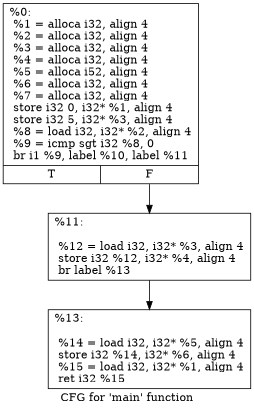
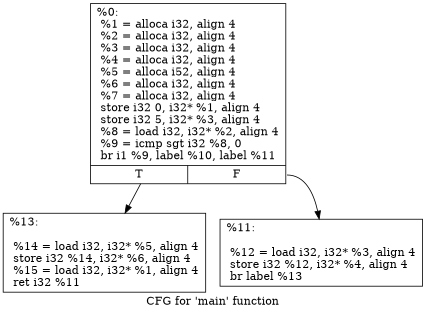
  digraph {
    label="CFG for 'main' function"
    node [shape=record]
    n1 [label="{%0:\l  %1 = alloca i32, align 4\l  %2 = alloca i32, align 4\l  %3 = alloca i32, align 4\l  %4 = alloca i32, align 4\l  %5 = alloca i52, align 4\l  %6 = alloca i32, align 4\l  %7 = alloca i32, align 4\l  store i32 0, i32* %1, align 4\l  store i32 5, i32* %3, align 4\l  %8 = load i32, i32* %2, align 4\l  %9 = icmp sgt i32 %8, 0\l  br i1 %9, label %10, label %11\l|{<s0>T|<s1>F}}"]
    n2 [label="{%11:\l\l  %12 = load i32, i32* %3, align 4\l  store i32 %12, i32* %4, align 4\l  br label %13\l}"]
-   n3 [label="{%13:\l\l  %14 = load i32, i32* %5, align 4\l  store i32 %14, i32* %6, align 4\l  %15 = load i32, i32* %1, align 4\l  ret i32 %15\l}"]
+   n3 [label="{%13:\l\l  %14 = load i32, i32* %5, align 4\l  store i32 %14, i32* %6, align 4\l  %15 = load i32, i32* %1, align 4\l  ret i32 %11\l}"]
    n1 -> n2 [tailport=s1]
-   n2 -> n3
+   n1 -> n3
  }
